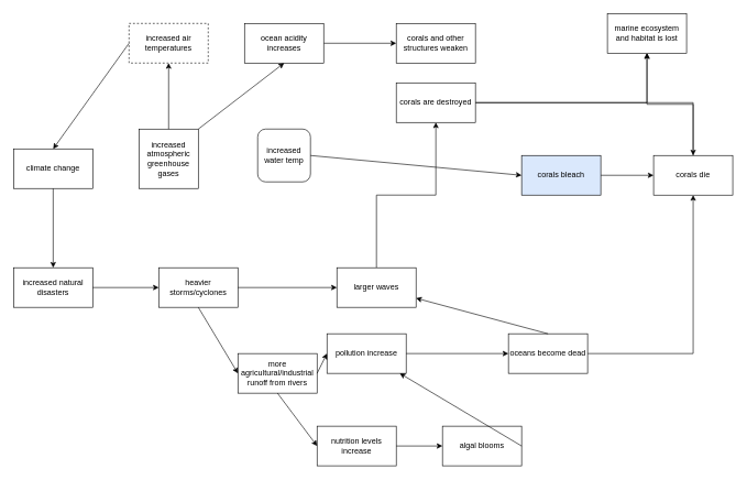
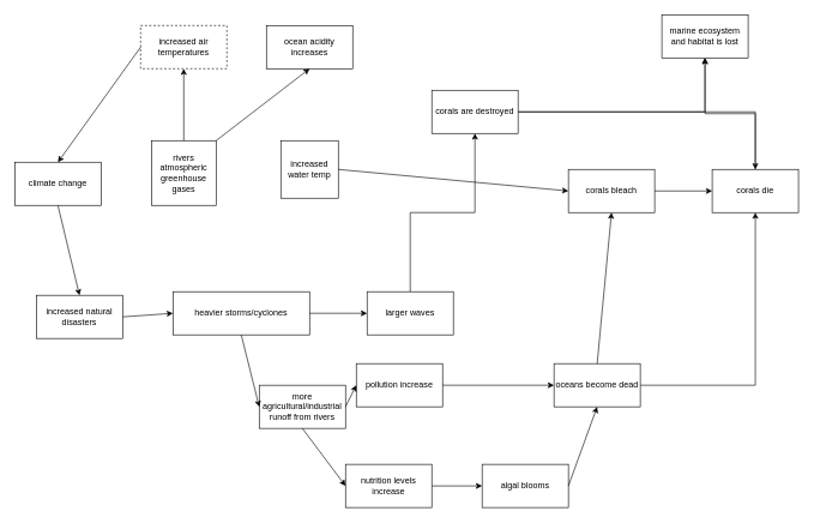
  <mxCell id="0" />
  <mxCell id="1" parent="0" />
- <mxCell id="2" value="increased atmospheric greenhouse gases" style="whiteSpace=wrap;html=1;aspect=fixed;" vertex="1" parent="1"><mxGeometry x="210" y="195" width="90" height="90" as="geometry" /></mxCell>
- <mxCell id="3" value="increased water temp" style="whiteSpace=wrap;html=1;aspect=fixed;rounded=1;" vertex="1" parent="1"><mxGeometry x="390" y="195" width="80" height="80" as="geometry" /></mxCell>
+ <mxCell id="2" value="rivers atmospheric greenhouse gases" style="whiteSpace=wrap;html=1;aspect=fixed;" vertex="1" parent="1"><mxGeometry x="210" y="195" width="90" height="90" as="geometry" /></mxCell>
+ <mxCell id="3" value="increased water temp" style="whiteSpace=wrap;html=1;aspect=fixed;" vertex="1" parent="1"><mxGeometry x="390" y="195" width="80" height="80" as="geometry" /></mxCell>
  <mxCell id="4" value="increased air temperatures" style="rounded=0;whiteSpace=wrap;html=1;dashed=1;" vertex="1" parent="1"><mxGeometry x="195" y="35" width="120" height="60" as="geometry" /></mxCell>
  <mxCell id="5" value="" style="endArrow=classic;html=1;rounded=0;exitX=0.5;exitY=0;exitDx=0;exitDy=0;entryX=0.5;entryY=1;entryDx=0;entryDy=0;" edge="1" parent="1" source="2" target="4"><mxGeometry width="50" height="50" relative="1" as="geometry"><mxPoint x="450" y="265" as="sourcePoint" /><mxPoint x="500" y="215" as="targetPoint" /></mxGeometry></mxCell>
  <mxCell id="6" style="edgeStyle=orthogonalEdgeStyle;rounded=0;orthogonalLoop=1;jettySize=auto;html=1;exitX=1;exitY=0.5;exitDx=0;exitDy=0;" edge="1" parent="1" source="7" target="35"><mxGeometry relative="1" as="geometry" /></mxCell>
- <mxCell id="7" value="corals bleach" style="rounded=0;whiteSpace=wrap;html=1;fillColor=#dae8fc;" vertex="1" parent="1"><mxGeometry x="790" y="235" width="120" height="60" as="geometry" /></mxCell>
+ <mxCell id="7" value="corals bleach" style="rounded=0;whiteSpace=wrap;html=1;" vertex="1" parent="1"><mxGeometry x="790" y="235" width="120" height="60" as="geometry" /></mxCell>
  <mxCell id="8" value="" style="endArrow=classic;html=1;rounded=0;exitX=1;exitY=0.5;exitDx=0;exitDy=0;entryX=0;entryY=0.5;entryDx=0;entryDy=0;" edge="1" parent="1" source="3" target="7"><mxGeometry width="50" height="50" relative="1" as="geometry"><mxPoint x="490" y="265" as="sourcePoint" /><mxPoint x="540" y="215" as="targetPoint" /></mxGeometry></mxCell>
- <mxCell id="9" value="increased natural disasters" style="rounded=0;whiteSpace=wrap;html=1;" vertex="1" parent="1"><mxGeometry x="20" y="405" width="120" height="60" as="geometry" /></mxCell>
+ <mxCell id="9" value="increased natural disasters" style="rounded=0;whiteSpace=wrap;html=1;" vertex="1" parent="1"><mxGeometry x="50" y="410" width="120" height="60" as="geometry" /></mxCell>
  <mxCell id="10" value="climate change" style="rounded=0;whiteSpace=wrap;html=1;" vertex="1" parent="1"><mxGeometry x="20" y="225" width="120" height="60" as="geometry" /></mxCell>
  <mxCell id="11" value="" style="endArrow=classic;html=1;rounded=0;exitX=0;exitY=0.5;exitDx=0;exitDy=0;entryX=0.5;entryY=0;entryDx=0;entryDy=0;" edge="1" parent="1" source="4" target="10"><mxGeometry width="50" height="50" relative="1" as="geometry"><mxPoint x="310" y="285" as="sourcePoint" /><mxPoint x="360" y="235" as="targetPoint" /></mxGeometry></mxCell>
  <mxCell id="12" value="" style="endArrow=classic;html=1;rounded=0;exitX=0.5;exitY=1;exitDx=0;exitDy=0;entryX=0.5;entryY=0;entryDx=0;entryDy=0;" edge="1" parent="1" source="10" target="9"><mxGeometry width="50" height="50" relative="1" as="geometry"><mxPoint x="310" y="365" as="sourcePoint" /><mxPoint x="360" y="315" as="targetPoint" /></mxGeometry></mxCell>
  <mxCell id="13" style="edgeStyle=orthogonalEdgeStyle;rounded=0;orthogonalLoop=1;jettySize=auto;html=1;exitX=0.5;exitY=0;exitDx=0;exitDy=0;" edge="1" parent="1" source="14" target="39"><mxGeometry relative="1" as="geometry" /></mxCell>
  <mxCell id="14" value="larger waves" style="rounded=0;whiteSpace=wrap;html=1;" vertex="1" parent="1"><mxGeometry x="510" y="405" width="120" height="60" as="geometry" /></mxCell>
- <mxCell id="15" value="heavier storms/cyclones" style="rounded=0;whiteSpace=wrap;html=1;" vertex="1" parent="1"><mxGeometry x="240" y="405" width="120" height="60" as="geometry" /></mxCell>
+ <mxCell id="15" value="heavier storms/cyclones" style="rounded=0;whiteSpace=wrap;html=1;" vertex="1" parent="1"><mxGeometry x="240" y="405" width="190" height="60" as="geometry" /></mxCell>
  <mxCell id="16" value="" style="endArrow=classic;html=1;rounded=0;exitX=1;exitY=0.5;exitDx=0;exitDy=0;entryX=0;entryY=0.5;entryDx=0;entryDy=0;" edge="1" parent="1" source="9" target="15"><mxGeometry width="50" height="50" relative="1" as="geometry"><mxPoint x="430" y="385" as="sourcePoint" /><mxPoint x="480" y="335" as="targetPoint" /></mxGeometry></mxCell>
  <mxCell id="17" value="" style="endArrow=classic;html=1;rounded=0;exitX=1;exitY=0.5;exitDx=0;exitDy=0;entryX=0;entryY=0.5;entryDx=0;entryDy=0;" edge="1" parent="1" source="15" target="14"><mxGeometry width="50" height="50" relative="1" as="geometry"><mxPoint x="430" y="385" as="sourcePoint" /><mxPoint x="480" y="335" as="targetPoint" /></mxGeometry></mxCell>
  <mxCell id="18" value="more agricultural/industrial runoff from rivers" style="rounded=0;whiteSpace=wrap;html=1;" vertex="1" parent="1"><mxGeometry x="360" y="535" width="120" height="60" as="geometry" /></mxCell>
- <mxCell id="19" style="edgeStyle=orthogonalEdgeStyle;rounded=0;orthogonalLoop=1;jettySize=auto;html=1;exitX=1;exitY=0.5;exitDx=0;exitDy=0;entryX=0;entryY=0.5;entryDx=0;entryDy=0;" edge="1" parent="1" source="20" target="36"><mxGeometry relative="1" as="geometry" /></mxCell>
  <mxCell id="20" value="ocean acidity increases" style="rounded=0;whiteSpace=wrap;html=1;" vertex="1" parent="1"><mxGeometry x="370" y="35" width="120" height="60" as="geometry" /></mxCell>
  <mxCell id="21" value="" style="endArrow=classic;html=1;rounded=0;exitX=1;exitY=0;exitDx=0;exitDy=0;entryX=0.5;entryY=1;entryDx=0;entryDy=0;" edge="1" parent="1" source="2" target="20"><mxGeometry width="50" height="50" relative="1" as="geometry"><mxPoint x="420" y="185" as="sourcePoint" /><mxPoint x="470" y="135" as="targetPoint" /></mxGeometry></mxCell>
  <mxCell id="22" value="" style="endArrow=classic;html=1;rounded=0;exitX=0.5;exitY=1;exitDx=0;exitDy=0;entryX=0;entryY=0.5;entryDx=0;entryDy=0;" edge="1" parent="1" source="15" target="18"><mxGeometry width="50" height="50" relative="1" as="geometry"><mxPoint x="320" y="485" as="sourcePoint" /><mxPoint x="370" y="435" as="targetPoint" /></mxGeometry></mxCell>
  <mxCell id="23" value="nutrition levels increase" style="rounded=0;whiteSpace=wrap;html=1;" vertex="1" parent="1"><mxGeometry x="480" y="645" width="120" height="60" as="geometry" /></mxCell>
  <mxCell id="24" value="pollution increase" style="rounded=0;whiteSpace=wrap;html=1;" vertex="1" parent="1"><mxGeometry x="495" y="505" width="120" height="60" as="geometry" /></mxCell>
  <mxCell id="25" value="" style="endArrow=classic;html=1;rounded=0;entryX=0;entryY=0.5;entryDx=0;entryDy=0;exitX=1;exitY=0.5;exitDx=0;exitDy=0;" edge="1" parent="1" source="18" target="24"><mxGeometry width="50" height="50" relative="1" as="geometry"><mxPoint x="320" y="525" as="sourcePoint" /><mxPoint x="370" y="475" as="targetPoint" /></mxGeometry></mxCell>
  <mxCell id="26" value="" style="endArrow=classic;html=1;rounded=0;entryX=0;entryY=0.5;entryDx=0;entryDy=0;exitX=0.5;exitY=1;exitDx=0;exitDy=0;" edge="1" parent="1" source="18" target="23"><mxGeometry width="50" height="50" relative="1" as="geometry"><mxPoint x="320" y="525" as="sourcePoint" /><mxPoint x="370" y="475" as="targetPoint" /></mxGeometry></mxCell>
  <mxCell id="27" style="edgeStyle=orthogonalEdgeStyle;rounded=0;orthogonalLoop=1;jettySize=auto;html=1;exitX=1;exitY=0.5;exitDx=0;exitDy=0;entryX=0.5;entryY=1;entryDx=0;entryDy=0;" edge="1" parent="1" source="28" target="35"><mxGeometry relative="1" as="geometry" /></mxCell>
  <mxCell id="28" value="oceans become dead" style="rounded=0;whiteSpace=wrap;html=1;" vertex="1" parent="1"><mxGeometry x="770" y="505" width="120" height="60" as="geometry" /></mxCell>
  <mxCell id="29" value="algal blooms" style="rounded=0;whiteSpace=wrap;html=1;" vertex="1" parent="1"><mxGeometry x="670" y="645" width="120" height="60" as="geometry" /></mxCell>
  <mxCell id="30" value="" style="endArrow=classic;html=1;rounded=0;exitX=1;exitY=0.5;exitDx=0;exitDy=0;entryX=0;entryY=0.5;entryDx=0;entryDy=0;" edge="1" parent="1" source="23" target="29"><mxGeometry width="50" height="50" relative="1" as="geometry"><mxPoint x="560" y="625" as="sourcePoint" /><mxPoint x="610" y="575" as="targetPoint" /></mxGeometry></mxCell>
  <mxCell id="31" value="" style="endArrow=classic;html=1;rounded=0;exitX=1;exitY=0.5;exitDx=0;exitDy=0;entryX=0;entryY=0.5;entryDx=0;entryDy=0;" edge="1" parent="1" source="24" target="28"><mxGeometry width="50" height="50" relative="1" as="geometry"><mxPoint x="560" y="625" as="sourcePoint" /><mxPoint x="610" y="575" as="targetPoint" /></mxGeometry></mxCell>
- <mxCell id="32" value="" style="endArrow=classic;html=1;rounded=0;exitX=1;exitY=0.5;exitDx=0;exitDy=0;" edge="1" parent="1" source="29" target="24"><mxGeometry width="50" height="50" relative="1" as="geometry"><mxPoint x="830" y="665" as="sourcePoint" /><mxPoint x="880" y="615" as="targetPoint" /></mxGeometry></mxCell>
- <mxCell id="33" value="" style="endArrow=classic;html=1;rounded=0;exitX=0.5;exitY=0;exitDx=0;exitDy=0;" edge="1" parent="1" source="28" target="14"><mxGeometry width="50" height="50" relative="1" as="geometry"><mxPoint x="560" y="425" as="sourcePoint" /><mxPoint x="610" y="375" as="targetPoint" /></mxGeometry></mxCell>
+ <mxCell id="32" value="" style="endArrow=classic;html=1;rounded=0;exitX=1;exitY=0.5;exitDx=0;exitDy=0;entryX=0.5;entryY=1;entryDx=0;entryDy=0;" edge="1" parent="1" source="29" target="28"><mxGeometry width="50" height="50" relative="1" as="geometry"><mxPoint x="830" y="665" as="sourcePoint" /><mxPoint x="880" y="615" as="targetPoint" /></mxGeometry></mxCell>
+ <mxCell id="33" value="" style="endArrow=classic;html=1;rounded=0;entryX=0.5;entryY=1;entryDx=0;entryDy=0;exitX=0.5;exitY=0;exitDx=0;exitDy=0;" edge="1" parent="1" source="28" target="7"><mxGeometry width="50" height="50" relative="1" as="geometry"><mxPoint x="560" y="425" as="sourcePoint" /><mxPoint x="610" y="375" as="targetPoint" /></mxGeometry></mxCell>
  <mxCell id="34" style="edgeStyle=orthogonalEdgeStyle;rounded=0;orthogonalLoop=1;jettySize=auto;html=1;exitX=0.5;exitY=0;exitDx=0;exitDy=0;entryX=0.5;entryY=1;entryDx=0;entryDy=0;" edge="1" parent="1" source="35" target="40"><mxGeometry relative="1" as="geometry" /></mxCell>
  <mxCell id="35" value="corals die" style="rounded=0;whiteSpace=wrap;html=1;" vertex="1" parent="1"><mxGeometry x="990" y="235" width="120" height="60" as="geometry" /></mxCell>
- <mxCell id="36" value="corals and other structures weaken" style="rounded=0;whiteSpace=wrap;html=1;" vertex="1" parent="1"><mxGeometry x="600" y="35" width="120" height="60" as="geometry" /></mxCell>
  <mxCell id="37" style="edgeStyle=orthogonalEdgeStyle;rounded=0;orthogonalLoop=1;jettySize=auto;html=1;exitX=1;exitY=0.5;exitDx=0;exitDy=0;entryX=0.5;entryY=0;entryDx=0;entryDy=0;" edge="1" parent="1" source="39" target="35"><mxGeometry relative="1" as="geometry" /></mxCell>
  <mxCell id="38" style="edgeStyle=orthogonalEdgeStyle;rounded=0;orthogonalLoop=1;jettySize=auto;html=1;exitX=1;exitY=0.5;exitDx=0;exitDy=0;entryX=0.5;entryY=1;entryDx=0;entryDy=0;" edge="1" parent="1" source="39" target="40"><mxGeometry relative="1" as="geometry" /></mxCell>
  <mxCell id="39" value="corals are destroyed" style="rounded=0;whiteSpace=wrap;html=1;" vertex="1" parent="1"><mxGeometry x="600" y="125" width="120" height="60" as="geometry" /></mxCell>
  <mxCell id="40" value="marine ecosystem and habitat is lost" style="rounded=0;whiteSpace=wrap;html=1;" vertex="1" parent="1"><mxGeometry x="920" y="20" width="120" height="60" as="geometry" /></mxCell>
